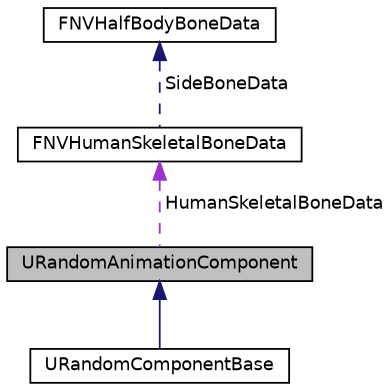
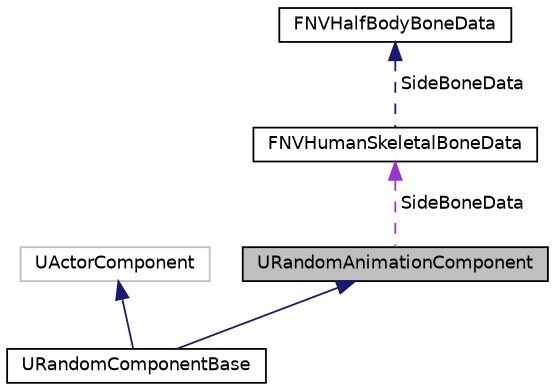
  digraph {
    node [color=black fillcolor=white fontname=Helvetica fontsize=10 shape=record style=filled]
    edge [color=midnightblue dir=back fontname=Helvetica fontsize=10 labelfontname=Helvetica labelfontsize=10 style=solid]
    n1 [fillcolor=grey75 fontcolor=black height=0.2 label=URandomAnimationComponent width=0.4]
    n2 [height=0.2 label=URandomComponentBase width=0.4]
+   n3 [color=grey75 height=0.2 label=UActorComponent width=0.4]
    n4 [height=0.2 label=FNVHumanSkeletalBoneData width=0.4]
    n5 [height=0.2 label=FNVHalfBodyBoneData width=0.4]
    n1 -> n2
-   n4 -> n1 [color=darkorchid3 label=" HumanSkeletalBoneData" style=dashed]
+   n3 -> n2
+   n4 -> n1 [color=darkorchid3 label=" SideBoneData" style=dashed]
    n5 -> n4 [label=" SideBoneData" style=dashed]
  }
